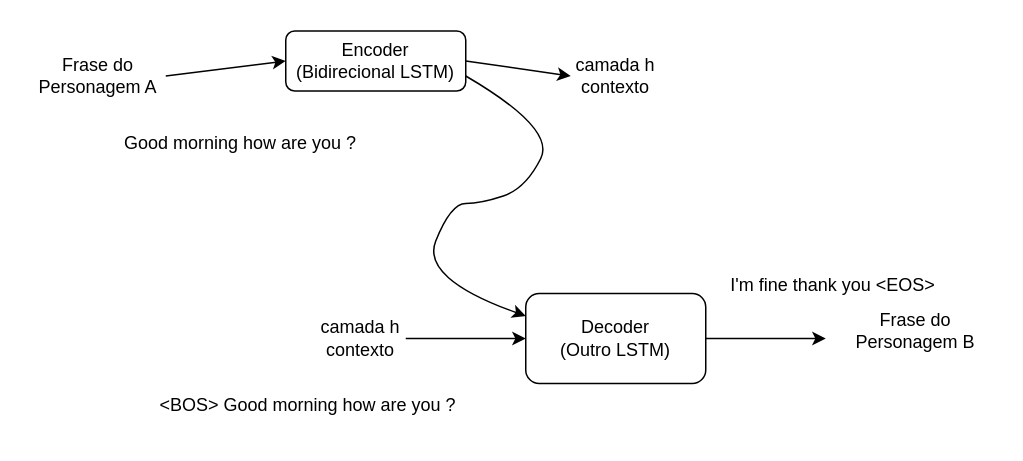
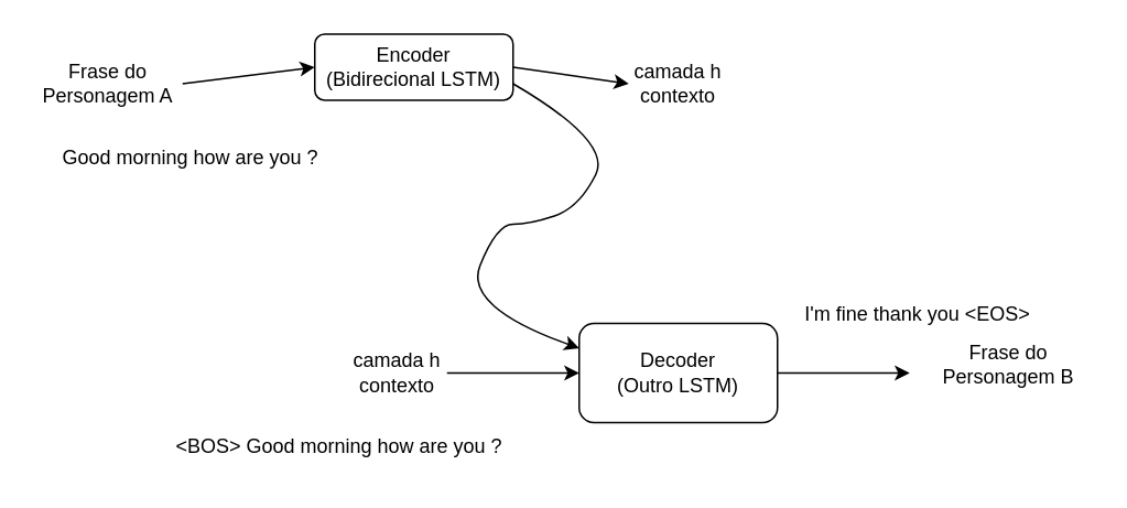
  <mxCell id="0" />
  <mxCell id="1" parent="0" />
  <mxCell id="2" value="Frase do Personagem A" style="text;html=1;align=center;verticalAlign=middle;whiteSpace=wrap;rounded=0;" parent="1" vertex="1"><mxGeometry x="20" y="35" width="90" height="30" as="geometry" /></mxCell>
  <mxCell id="3" value="Encoder&lt;div&gt;(Bidirecional LSTM)&lt;/div&gt;" style="rounded=1;whiteSpace=wrap;html=1;" parent="1" vertex="1"><mxGeometry x="190" y="20" width="120" height="40" as="geometry" /></mxCell>
  <mxCell id="4" value="" style="endArrow=classic;html=1;rounded=0;exitX=1;exitY=0.5;exitDx=0;exitDy=0;entryX=0;entryY=0.5;entryDx=0;entryDy=0;" parent="1" source="2" target="3" edge="1"><mxGeometry width="50" height="50" relative="1" as="geometry"><mxPoint x="290" y="215" as="sourcePoint" /><mxPoint x="340" y="165" as="targetPoint" /></mxGeometry></mxCell>
  <mxCell id="5" value="camada h&lt;div&gt;contexto&lt;/div&gt;" style="text;html=1;align=center;verticalAlign=middle;whiteSpace=wrap;rounded=0;" parent="1" vertex="1"><mxGeometry x="380" y="35" width="60" height="30" as="geometry" /></mxCell>
  <mxCell id="6" value="" style="endArrow=classic;html=1;rounded=0;exitX=1;exitY=0.5;exitDx=0;exitDy=0;entryX=0;entryY=0.5;entryDx=0;entryDy=0;" parent="1" source="3" target="5" edge="1"><mxGeometry width="50" height="50" relative="1" as="geometry"><mxPoint x="160" y="45" as="sourcePoint" /><mxPoint x="240" y="45" as="targetPoint" /></mxGeometry></mxCell>
  <mxCell id="7" value="Decoder&lt;div&gt;(Outro LSTM)&lt;/div&gt;" style="rounded=1;whiteSpace=wrap;html=1;" parent="1" vertex="1"><mxGeometry x="350" y="195" width="120" height="60" as="geometry" /></mxCell>
  <mxCell id="8" value="camada h&lt;div&gt;contexto&lt;/div&gt;" style="text;html=1;align=center;verticalAlign=middle;whiteSpace=wrap;rounded=0;" parent="1" vertex="1"><mxGeometry x="210" y="210" width="60" height="30" as="geometry" /></mxCell>
  <mxCell id="9" value="" style="endArrow=classic;html=1;rounded=0;exitX=1;exitY=0.5;exitDx=0;exitDy=0;entryX=0;entryY=0.5;entryDx=0;entryDy=0;" parent="1" source="8" target="7" edge="1"><mxGeometry width="50" height="50" relative="1" as="geometry"><mxPoint x="270" y="224.76" as="sourcePoint" /><mxPoint x="340" y="224.76" as="targetPoint" /></mxGeometry></mxCell>
  <mxCell id="10" value="Frase do Personagem B" style="text;html=1;align=center;verticalAlign=middle;whiteSpace=wrap;rounded=0;" parent="1" vertex="1"><mxGeometry x="560" y="205" width="100" height="30" as="geometry" /></mxCell>
  <mxCell id="11" value="" style="endArrow=classic;html=1;rounded=0;exitX=1;exitY=0.5;exitDx=0;exitDy=0;entryX=0;entryY=0.5;entryDx=0;entryDy=0;" parent="1" edge="1"><mxGeometry width="50" height="50" relative="1" as="geometry"><mxPoint x="470" y="225" as="sourcePoint" /><mxPoint x="550" y="225" as="targetPoint" /></mxGeometry></mxCell>
- <mxCell id="12" value="Good morning how are you ?" style="text;html=1;align=center;verticalAlign=middle;whiteSpace=wrap;rounded=0;" parent="1" vertex="1"><mxGeometry x="75" y="80" width="170" height="30" as="geometry" /></mxCell>
+ <mxCell id="12" value="Good morning how are you ?" style="text;html=1;align=center;verticalAlign=middle;whiteSpace=wrap;rounded=0;" parent="1" vertex="1"><mxGeometry x="30" y="80" width="170" height="30" as="geometry" /></mxCell>
  <mxCell id="13" value="I'm fine thank you &amp;lt;EOS&amp;gt;" style="text;html=1;align=center;verticalAlign=middle;whiteSpace=wrap;rounded=0;" parent="1" vertex="1"><mxGeometry x="480" y="175" width="150" height="30" as="geometry" /></mxCell>
  <mxCell id="14" value="" style="curved=1;endArrow=classic;html=1;rounded=0;exitX=1;exitY=0.75;exitDx=0;exitDy=0;entryX=0;entryY=0.25;entryDx=0;entryDy=0;" parent="1" source="3" target="7" edge="1"><mxGeometry width="50" height="50" relative="1" as="geometry"><mxPoint x="300" y="175" as="sourcePoint" /><mxPoint x="350" y="125" as="targetPoint" /><Array as="points"><mxPoint x="370" y="85" /><mxPoint x="350" y="125" /><mxPoint x="320" y="135" /><mxPoint x="300" y="135" /><mxPoint x="280" y="185" /></Array></mxGeometry></mxCell>
  <mxCell id="15" value="&amp;lt;BOS&amp;gt; Good morning how are you ?" style="text;html=1;align=center;verticalAlign=middle;whiteSpace=wrap;rounded=0;" parent="1" vertex="1"><mxGeometry x="100" y="255" width="210" height="30" as="geometry" /></mxCell>
